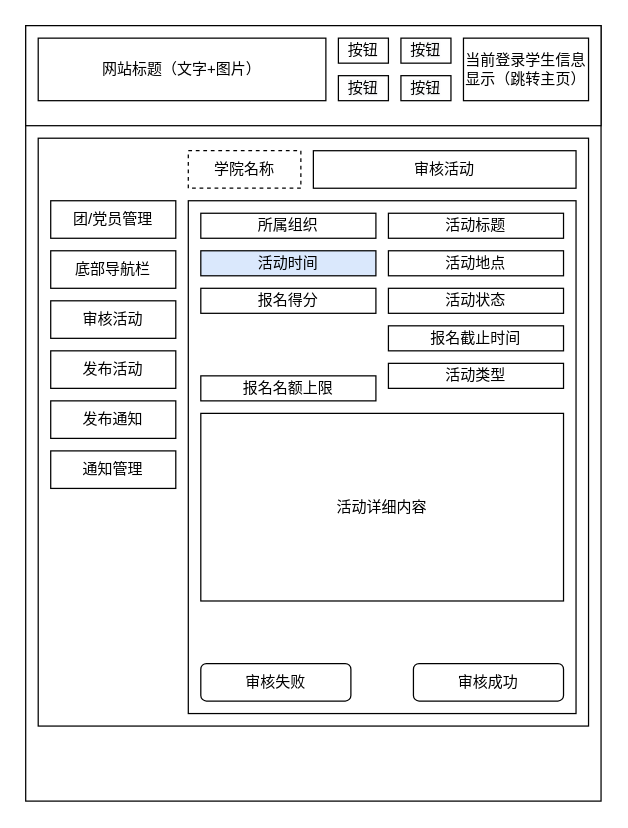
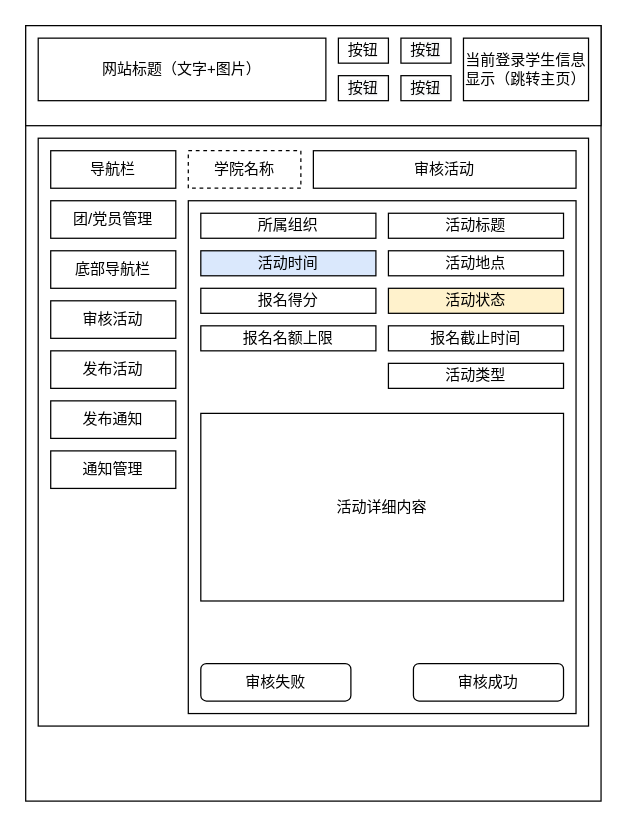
  <mxCell id="0" />
  <mxCell id="1" parent="0" />
  <mxCell id="2" value="" style="rounded=0;whiteSpace=wrap;html=1;" parent="1" vertex="1"><mxGeometry x="20" y="20" width="460" height="620" as="geometry" /></mxCell>
  <mxCell id="3" value="" style="rounded=0;whiteSpace=wrap;html=1;" parent="1" vertex="1"><mxGeometry x="20" y="20" width="460" height="80" as="geometry" /></mxCell>
  <mxCell id="4" value="网站标题（文字+图片）" style="rounded=0;whiteSpace=wrap;html=1;" parent="1" vertex="1"><mxGeometry x="30" y="30" width="230" height="50" as="geometry" /></mxCell>
  <mxCell id="5" value="当前登录学生信息显示（跳转主页）" style="rounded=0;whiteSpace=wrap;html=1;" parent="1" vertex="1"><mxGeometry x="370" y="30" width="100" height="50" as="geometry" /></mxCell>
  <mxCell id="6" value="按钮" style="rounded=0;whiteSpace=wrap;html=1;" parent="1" vertex="1"><mxGeometry x="270" y="30" width="40" height="20" as="geometry" /></mxCell>
  <mxCell id="7" value="&#10;&#10;&lt;span style=&quot;color: rgb(0, 0, 0); font-family: helvetica; font-size: 12px; font-style: normal; font-weight: 400; letter-spacing: normal; text-align: center; text-indent: 0px; text-transform: none; word-spacing: 0px; background-color: rgb(248, 249, 250); display: inline; float: none;&quot;&gt;按钮&lt;/span&gt;&#10;&#10;" style="rounded=0;whiteSpace=wrap;html=1;" parent="1" vertex="1"><mxGeometry x="320" y="30" width="40" height="20" as="geometry" /></mxCell>
  <mxCell id="8" value="&#10;&#10;&lt;span style=&quot;color: rgb(0, 0, 0); font-family: helvetica; font-size: 12px; font-style: normal; font-weight: 400; letter-spacing: normal; text-align: center; text-indent: 0px; text-transform: none; word-spacing: 0px; background-color: rgb(248, 249, 250); display: inline; float: none;&quot;&gt;按钮&lt;/span&gt;&#10;&#10;" style="rounded=0;whiteSpace=wrap;html=1;" parent="1" vertex="1"><mxGeometry x="270" y="60" width="40" height="20" as="geometry" /></mxCell>
  <mxCell id="9" value="&#10;&#10;&lt;span style=&quot;color: rgb(0, 0, 0); font-family: helvetica; font-size: 12px; font-style: normal; font-weight: 400; letter-spacing: normal; text-align: center; text-indent: 0px; text-transform: none; word-spacing: 0px; background-color: rgb(248, 249, 250); display: inline; float: none;&quot;&gt;按钮&lt;/span&gt;&#10;&#10;" style="rounded=0;whiteSpace=wrap;html=1;" parent="1" vertex="1"><mxGeometry x="320" y="60" width="40" height="20" as="geometry" /></mxCell>
  <mxCell id="10" value="" style="rounded=0;whiteSpace=wrap;html=1;" parent="1" vertex="1"><mxGeometry x="30" y="110" width="440" height="470" as="geometry" /></mxCell>
  <mxCell id="11" value="团/党员管理" style="rounded=0;whiteSpace=wrap;html=1;" parent="1" vertex="1"><mxGeometry x="40" y="160" width="100" height="30" as="geometry" /></mxCell>
  <mxCell id="12" value="底部导航栏" style="rounded=0;whiteSpace=wrap;html=1;" parent="1" vertex="1"><mxGeometry x="40" y="200" width="100" height="30" as="geometry" /></mxCell>
  <mxCell id="13" value="审核活动" style="rounded=0;whiteSpace=wrap;html=1;" parent="1" vertex="1"><mxGeometry x="40" y="240" width="100" height="30" as="geometry" /></mxCell>
  <mxCell id="14" value="发布活动" style="rounded=0;whiteSpace=wrap;html=1;" parent="1" vertex="1"><mxGeometry x="40" y="280" width="100" height="30" as="geometry" /></mxCell>
  <mxCell id="15" value="" style="rounded=0;whiteSpace=wrap;html=1;" parent="1" vertex="1"><mxGeometry x="150" y="160" width="310" height="410" as="geometry" /></mxCell>
+ <mxCell id="16" value="导航栏" style="rounded=0;whiteSpace=wrap;html=1;" parent="1" vertex="1"><mxGeometry x="40" y="120" width="100" height="30" as="geometry" /></mxCell>
  <mxCell id="17" value="活动详细内容" style="rounded=0;whiteSpace=wrap;html=1;" parent="1" vertex="1"><mxGeometry x="160" y="330" width="290" height="150" as="geometry" /></mxCell>
  <mxCell id="18" value="所属组织" style="rounded=0;whiteSpace=wrap;html=1;" parent="1" vertex="1"><mxGeometry x="160" y="170" width="140" height="20" as="geometry" /></mxCell>
  <mxCell id="19" value="活动标题" style="rounded=0;whiteSpace=wrap;html=1;" parent="1" vertex="1"><mxGeometry x="310" y="170" width="140" height="20" as="geometry" /></mxCell>
  <mxCell id="20" value="活动时间" style="rounded=0;whiteSpace=wrap;html=1;fillColor=#dae8fc;" parent="1" vertex="1"><mxGeometry x="160" y="200" width="140" height="20" as="geometry" /></mxCell>
  <mxCell id="21" value="活动地点" style="rounded=0;whiteSpace=wrap;html=1;" parent="1" vertex="1"><mxGeometry x="310" y="200" width="140" height="20" as="geometry" /></mxCell>
  <mxCell id="22" value="报名得分" style="rounded=0;whiteSpace=wrap;html=1;" parent="1" vertex="1"><mxGeometry x="160" y="230" width="140" height="20" as="geometry" /></mxCell>
- <mxCell id="23" value="报名名额上限" style="rounded=0;whiteSpace=wrap;html=1;" parent="1" vertex="1"><mxGeometry x="160" y="300" width="140" height="20" as="geometry" /></mxCell>
+ <mxCell id="23" value="报名名额上限" style="rounded=0;whiteSpace=wrap;html=1;" parent="1" vertex="1"><mxGeometry x="160" y="260" width="140" height="20" as="geometry" /></mxCell>
  <mxCell id="24" value="报名截止时间" style="rounded=0;whiteSpace=wrap;html=1;" parent="1" vertex="1"><mxGeometry x="310" y="260" width="140" height="20" as="geometry" /></mxCell>
- <mxCell id="25" value="活动状态" style="rounded=0;whiteSpace=wrap;html=1;" parent="1" vertex="1"><mxGeometry x="310" y="230" width="140" height="20" as="geometry" /></mxCell>
+ <mxCell id="25" value="活动状态" style="rounded=0;whiteSpace=wrap;html=1;fillColor=#fff2cc;" parent="1" vertex="1"><mxGeometry x="310" y="230" width="140" height="20" as="geometry" /></mxCell>
  <mxCell id="26" value="活动类型" style="rounded=0;whiteSpace=wrap;html=1;" parent="1" vertex="1"><mxGeometry x="310" y="290" width="140" height="20" as="geometry" /></mxCell>
  <mxCell id="27" value="审核失败" style="rounded=1;whiteSpace=wrap;html=1;" parent="1" vertex="1"><mxGeometry x="160" y="530" width="120" height="30" as="geometry" /></mxCell>
  <mxCell id="28" value="审核成功" style="rounded=1;whiteSpace=wrap;html=1;" parent="1" vertex="1"><mxGeometry x="330" y="530" width="120" height="30" as="geometry" /></mxCell>
  <mxCell id="29" value="发布通知" style="rounded=0;whiteSpace=wrap;html=1;" parent="1" vertex="1"><mxGeometry x="40" y="320" width="100" height="30" as="geometry" /></mxCell>
  <mxCell id="30" value="审核活动" style="rounded=0;whiteSpace=wrap;html=1;" parent="1" vertex="1"><mxGeometry x="250" y="120" width="210" height="30" as="geometry" /></mxCell>
  <mxCell id="31" value="学院名称" style="rounded=0;whiteSpace=wrap;html=1;dashed=1;" parent="1" vertex="1"><mxGeometry x="150" y="120" width="90" height="30" as="geometry" /></mxCell>
  <mxCell id="32" value="通知管理" style="rounded=0;whiteSpace=wrap;html=1;" parent="1" vertex="1"><mxGeometry x="40" y="360" width="100" height="30" as="geometry" /></mxCell>
